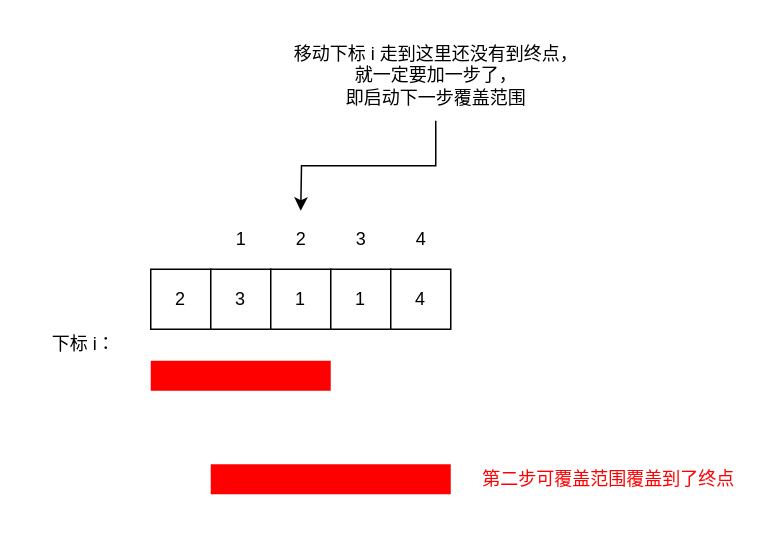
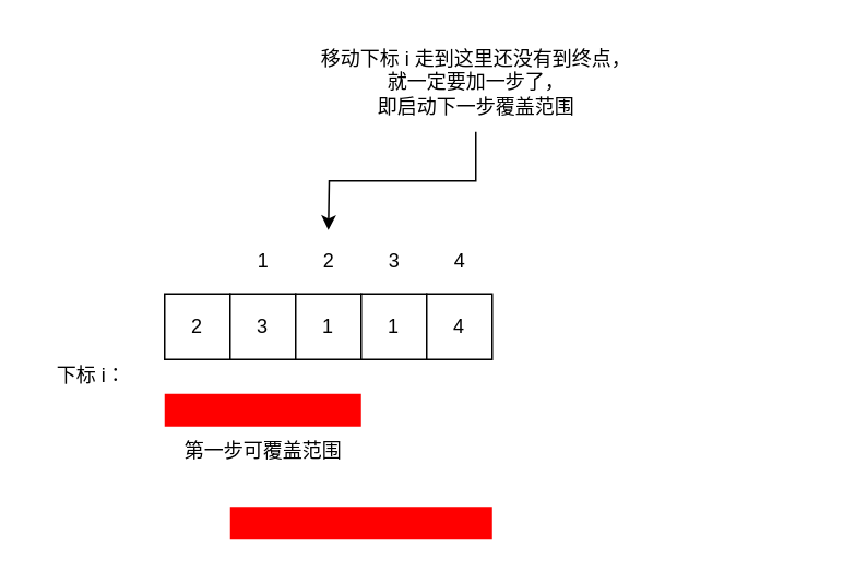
  <mxCell id="0" />
  <mxCell id="1" parent="0" />
  <mxCell id="2" value="2" style="whiteSpace=wrap;html=1;aspect=fixed;" vertex="1" parent="1"><mxGeometry x="100" y="179" width="40" height="40" as="geometry" /></mxCell>
  <mxCell id="3" value="3" style="whiteSpace=wrap;html=1;aspect=fixed;" vertex="1" parent="1"><mxGeometry x="140" y="179" width="40" height="40" as="geometry" /></mxCell>
  <mxCell id="4" value="1" style="whiteSpace=wrap;html=1;aspect=fixed;" vertex="1" parent="1"><mxGeometry x="180" y="179" width="40" height="40" as="geometry" /></mxCell>
  <mxCell id="5" value="1" style="whiteSpace=wrap;html=1;aspect=fixed;" vertex="1" parent="1"><mxGeometry x="220" y="179" width="40" height="40" as="geometry" /></mxCell>
  <mxCell id="6" value="4" style="whiteSpace=wrap;html=1;aspect=fixed;" vertex="1" parent="1"><mxGeometry x="260" y="179" width="40" height="40" as="geometry" /></mxCell>
  <mxCell id="7" value="" style="rounded=0;whiteSpace=wrap;html=1;strokeColor=none;fillColor=#FF0000;" vertex="1" parent="1"><mxGeometry x="100" y="240" width="120" height="20" as="geometry" /></mxCell>
  <mxCell id="8" value="" style="rounded=0;whiteSpace=wrap;html=1;strokeColor=none;fillColor=#FF0000;" vertex="1" parent="1"><mxGeometry x="140" y="309" width="160" height="20" as="geometry" /></mxCell>
  <mxCell id="9" value="1" style="text;html=1;align=center;verticalAlign=middle;resizable=0;points=[];autosize=1;strokeColor=none;fillColor=none;" vertex="1" parent="1"><mxGeometry x="145" y="144" width="30" height="30" as="geometry" /></mxCell>
  <mxCell id="10" value="2" style="text;html=1;align=center;verticalAlign=middle;resizable=0;points=[];autosize=1;strokeColor=none;fillColor=none;" vertex="1" parent="1"><mxGeometry x="185" y="144" width="30" height="30" as="geometry" /></mxCell>
  <mxCell id="11" value="3" style="text;html=1;align=center;verticalAlign=middle;resizable=0;points=[];autosize=1;strokeColor=none;fillColor=none;" vertex="1" parent="1"><mxGeometry x="225" y="144" width="30" height="30" as="geometry" /></mxCell>
  <mxCell id="12" value="4" style="text;html=1;align=center;verticalAlign=middle;resizable=0;points=[];autosize=1;strokeColor=none;fillColor=none;" vertex="1" parent="1"><mxGeometry x="265" y="144" width="30" height="30" as="geometry" /></mxCell>
  <mxCell id="13" value="下标 i：" style="text;html=1;align=center;verticalAlign=middle;resizable=0;points=[];autosize=1;strokeColor=none;fillColor=none;" vertex="1" parent="1"><mxGeometry x="20" y="214" width="70" height="30" as="geometry" /></mxCell>
- <mxCell id="15" value="第二步可覆盖范围覆盖到了终点" style="text;html=1;align=center;verticalAlign=middle;resizable=0;points=[];autosize=1;strokeColor=none;fillColor=none;fontColor=#FF0000;" vertex="1" parent="1"><mxGeometry x="310" y="304" width="190" height="30" as="geometry" /></mxCell>
+ <mxCell id="14" value="第一步可覆盖范围" style="text;html=1;align=center;verticalAlign=middle;resizable=0;points=[];autosize=1;strokeColor=none;fillColor=none;" vertex="1" parent="1"><mxGeometry x="100" y="260" width="120" height="30" as="geometry" /></mxCell>
  <mxCell id="16" style="edgeStyle=orthogonalEdgeStyle;rounded=0;orthogonalLoop=1;jettySize=auto;html=1;" edge="1" parent="1" source="17"><mxGeometry relative="1" as="geometry"><mxPoint x="200" y="140" as="targetPoint" /></mxGeometry></mxCell>
  <mxCell id="17" value="移动下标 i 走到这里还没有到终点，&lt;div&gt;就一定要加一步了，&lt;div&gt;即启动下一步覆盖范围&lt;/div&gt;&lt;/div&gt;" style="text;html=1;align=center;verticalAlign=middle;resizable=0;points=[];autosize=1;strokeColor=none;fillColor=none;" vertex="1" parent="1"><mxGeometry x="185" y="20" width="210" height="60" as="geometry" /></mxCell>
